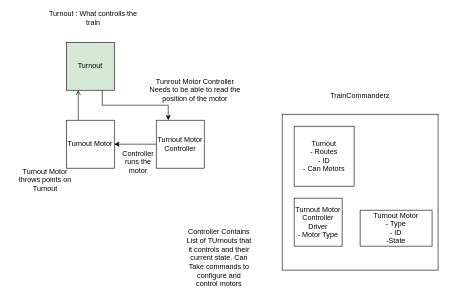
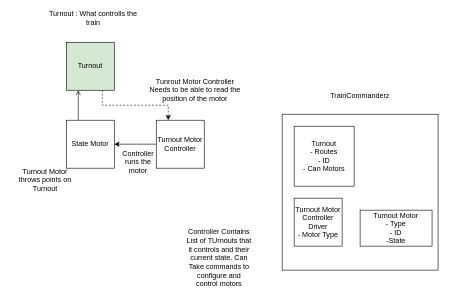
  <mxCell id="0" />
  <mxCell id="1" parent="0" />
- <mxCell id="2" style="edgeStyle=orthogonalEdgeStyle;rounded=0;orthogonalLoop=1;jettySize=auto;html=1;exitX=0.75;exitY=1;exitDx=0;exitDy=0;entryX=0.25;entryY=0;entryDx=0;entryDy=0;" edge="1" parent="1" source="3" target="7"><mxGeometry relative="1" as="geometry" /></mxCell>
+ <mxCell id="2" style="edgeStyle=orthogonalEdgeStyle;rounded=0;orthogonalLoop=1;jettySize=auto;html=1;exitX=0.75;exitY=1;exitDx=0;exitDy=0;entryX=0.25;entryY=0;entryDx=0;entryDy=0;dashed=1;" edge="1" parent="1" source="3" target="7"><mxGeometry relative="1" as="geometry" /></mxCell>
  <mxCell id="3" value="Turnout" style="whiteSpace=wrap;html=1;aspect=fixed;fillColor=#d5e8d4;" vertex="1" parent="1"><mxGeometry x="110" y="70" width="80" height="80" as="geometry" /></mxCell>
  <mxCell id="4" style="edgeStyle=orthogonalEdgeStyle;rounded=0;orthogonalLoop=1;jettySize=auto;html=1;exitX=0.25;exitY=0;exitDx=0;exitDy=0;entryX=0.25;entryY=1;entryDx=0;entryDy=0;endArrow=open;" edge="1" parent="1" source="5" target="3"><mxGeometry relative="1" as="geometry" /></mxCell>
- <mxCell id="5" value="Turnout Motor" style="whiteSpace=wrap;html=1;aspect=fixed;" vertex="1" parent="1"><mxGeometry x="110" y="200" width="80" height="80" as="geometry" /></mxCell>
+ <mxCell id="5" value="State Motor" style="whiteSpace=wrap;html=1;aspect=fixed;" vertex="1" parent="1"><mxGeometry x="110" y="200" width="80" height="80" as="geometry" /></mxCell>
  <mxCell id="6" style="edgeStyle=orthogonalEdgeStyle;rounded=0;orthogonalLoop=1;jettySize=auto;html=1;exitX=0;exitY=0.5;exitDx=0;exitDy=0;entryX=1;entryY=0.5;entryDx=0;entryDy=0;" edge="1" parent="1" source="7" target="5"><mxGeometry relative="1" as="geometry" /></mxCell>
  <mxCell id="7" value="Turnout Motor Controller" style="whiteSpace=wrap;html=1;aspect=fixed;" vertex="1" parent="1"><mxGeometry x="260" y="200" width="80" height="80" as="geometry" /></mxCell>
  <mxCell id="8" value="" style="whiteSpace=wrap;html=1;aspect=fixed;" vertex="1" parent="1"><mxGeometry x="470" y="190" width="260" height="260" as="geometry" /></mxCell>
  <mxCell id="9" value="TrainCommanderz" style="text;html=1;strokeColor=none;fillColor=none;align=center;verticalAlign=middle;whiteSpace=wrap;rounded=0;" vertex="1" parent="1"><mxGeometry x="580" y="150" width="40" height="20" as="geometry" /></mxCell>
  <mxCell id="10" value="Turnout Motor Controller Driver&lt;br&gt;- Motor Type" style="whiteSpace=wrap;html=1;aspect=fixed;" vertex="1" parent="1"><mxGeometry x="490" y="330" width="80" height="80" as="geometry" /></mxCell>
  <mxCell id="11" value="Turnout&lt;br&gt;- Routes&lt;br&gt;- ID&lt;br&gt;- Can Motors" style="whiteSpace=wrap;html=1;aspect=fixed;" vertex="1" parent="1"><mxGeometry x="490" y="210" width="100" height="100" as="geometry" /></mxCell>
  <mxCell id="12" value="Turnout Motor&lt;br&gt;- Type&lt;br&gt;- ID&lt;br&gt;-State" style="rounded=0;whiteSpace=wrap;html=1;" vertex="1" parent="1"><mxGeometry x="600" y="350" width="120" height="60" as="geometry" /></mxCell>
  <mxCell id="13" value="Turnout : What controlls the train" style="text;html=1;strokeColor=none;fillColor=none;align=center;verticalAlign=middle;whiteSpace=wrap;rounded=0;" vertex="1" parent="1"><mxGeometry x="80" y="20" width="150" height="20" as="geometry" /></mxCell>
  <mxCell id="14" value="Tunrout Motor Controller Needs to be able to read the position of the motor" style="text;html=1;strokeColor=none;fillColor=none;align=center;verticalAlign=middle;whiteSpace=wrap;rounded=0;" vertex="1" parent="1"><mxGeometry x="240" y="140" width="170" height="20" as="geometry" /></mxCell>
  <mxCell id="15" value="Turnout Motor throws points on Turnout" style="text;html=1;strokeColor=none;fillColor=none;align=center;verticalAlign=middle;whiteSpace=wrap;rounded=0;" vertex="1" parent="1"><mxGeometry x="20" y="290" width="110" height="20" as="geometry" /></mxCell>
  <mxCell id="16" value="Controller runs the motor" style="text;html=1;strokeColor=none;fillColor=none;align=center;verticalAlign=middle;whiteSpace=wrap;rounded=0;" vertex="1" parent="1"><mxGeometry x="210" y="260" width="40" height="20" as="geometry" /></mxCell>
  <mxCell id="17" value="Controller Contains List of TUrnouts that it controls and their current state. Can Take commands to configure and control motors" style="text;html=1;strokeColor=none;fillColor=none;align=center;verticalAlign=middle;whiteSpace=wrap;rounded=0;" vertex="1" parent="1"><mxGeometry x="310" y="420" width="110" height="20" as="geometry" /></mxCell>
